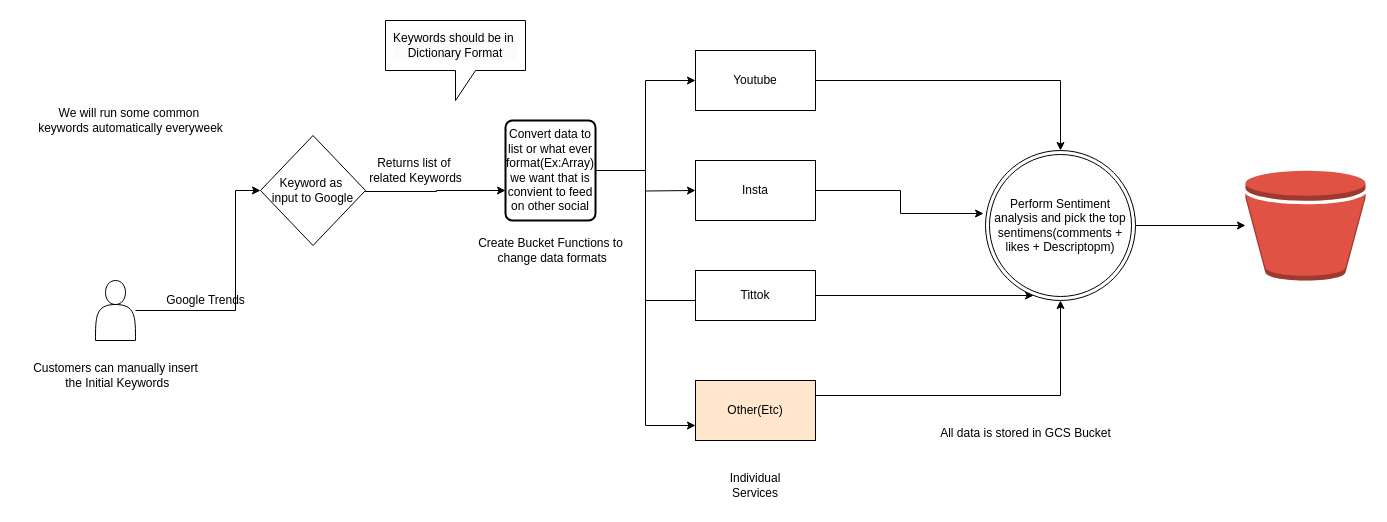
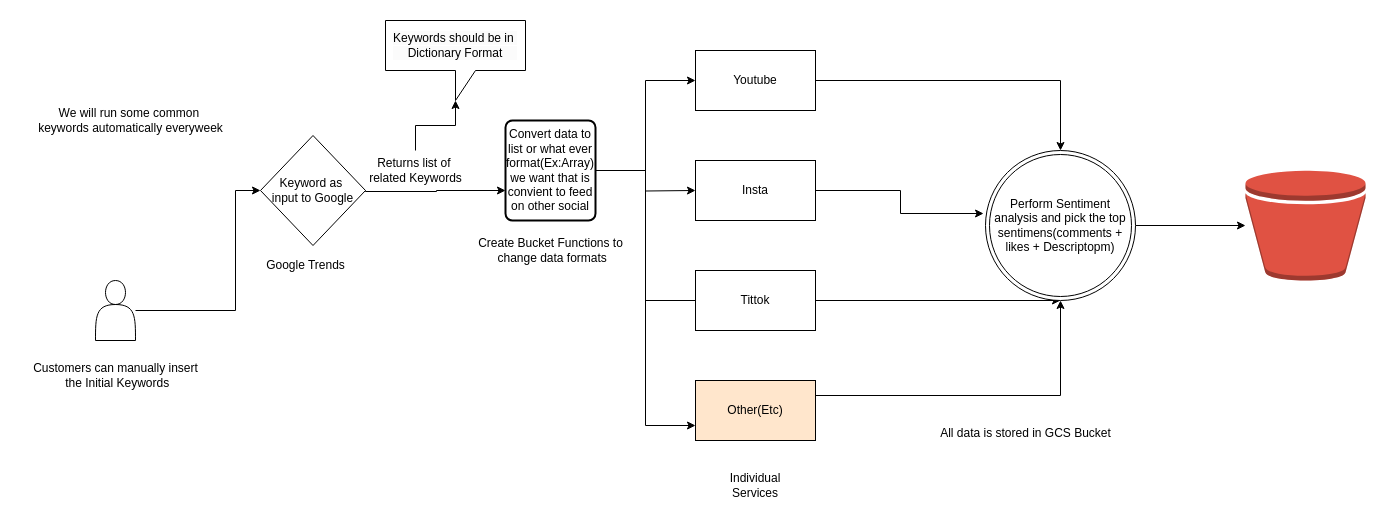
  <mxCell id="0" />
  <mxCell id="1" parent="0" />
- <mxCell id="2" value="Google Trends" style="text;html=1;align=center;verticalAlign=middle;resizable=0;points=[];autosize=1;strokeColor=none;fillColor=none;" vertex="1" parent="1"><mxGeometry x="155" y="285" width="100" height="30" as="geometry" /></mxCell>
+ <mxCell id="2" value="Google Trends" style="text;html=1;align=center;verticalAlign=middle;resizable=0;points=[];autosize=1;strokeColor=none;fillColor=none;" vertex="1" parent="1"><mxGeometry x="255" y="250" width="100" height="30" as="geometry" /></mxCell>
  <mxCell id="3" style="edgeStyle=orthogonalEdgeStyle;rounded=0;orthogonalLoop=1;jettySize=auto;html=1;" edge="1" parent="1" target="8"><mxGeometry relative="1" as="geometry"><mxPoint x="365" y="190" as="sourcePoint" /><Array as="points"><mxPoint x="365" y="191" /><mxPoint x="436" y="191" /><mxPoint x="436" y="190" /></Array></mxGeometry></mxCell>
  <mxCell id="4" style="edgeStyle=orthogonalEdgeStyle;rounded=0;orthogonalLoop=1;jettySize=auto;html=1;" edge="1" parent="1" source="8"><mxGeometry relative="1" as="geometry"><mxPoint x="695" y="190" as="targetPoint" /></mxGeometry></mxCell>
  <mxCell id="5" style="edgeStyle=orthogonalEdgeStyle;rounded=0;orthogonalLoop=1;jettySize=auto;html=1;exitX=0;exitY=0.5;exitDx=0;exitDy=0;entryX=0;entryY=0.5;entryDx=0;entryDy=0;" edge="1" parent="1" source="15" target="17"><mxGeometry relative="1" as="geometry"><Array as="points"><mxPoint x="645" y="300" /><mxPoint x="645" y="80" /></Array></mxGeometry></mxCell>
  <mxCell id="6" style="edgeStyle=orthogonalEdgeStyle;rounded=0;orthogonalLoop=1;jettySize=auto;html=1;exitX=1;exitY=0.75;exitDx=0;exitDy=0;entryX=0;entryY=0.75;entryDx=0;entryDy=0;" edge="1" parent="1" source="8" target="19"><mxGeometry relative="1" as="geometry"><Array as="points"><mxPoint x="595" y="170" /><mxPoint x="645" y="170" /><mxPoint x="645" y="425" /></Array></mxGeometry></mxCell>
+ <mxCell id="7" value="" style="edgeStyle=orthogonalEdgeStyle;rounded=0;orthogonalLoop=1;jettySize=auto;html=1;entryX=0;entryY=0;entryDx=70;entryDy=80;entryPerimeter=0;" edge="1" parent="1" source="9" target="11"><mxGeometry relative="1" as="geometry" /></mxCell>
  <mxCell id="8" value="Convert data to list or what ever format(Ex:Array) we want that is convient to feed on other social" style="rounded=1;whiteSpace=wrap;html=1;absoluteArcSize=1;arcSize=14;strokeWidth=2;" vertex="1" parent="1"><mxGeometry x="505" y="120" width="90" height="100" as="geometry" /></mxCell>
  <mxCell id="9" value="Returns list of&amp;nbsp;&lt;div&gt;related Keywords&lt;/div&gt;" style="text;html=1;align=center;verticalAlign=middle;resizable=0;points=[];autosize=1;strokeColor=none;fillColor=none;" vertex="1" parent="1"><mxGeometry x="355" y="150" width="120" height="40" as="geometry" /></mxCell>
  <mxCell id="10" value="Keyword as&amp;nbsp;&lt;div&gt;input to Google&lt;/div&gt;" style="rhombus;whiteSpace=wrap;html=1;" vertex="1" parent="1"><mxGeometry x="260" y="135" width="105" height="110" as="geometry" /></mxCell>
  <mxCell id="11" value="&lt;meta charset=&quot;utf-8&quot;&gt;&lt;span style=&quot;color: rgb(0, 0, 0); font-family: Helvetica; font-size: 12px; font-style: normal; font-variant-ligatures: normal; font-variant-caps: normal; font-weight: 400; letter-spacing: normal; orphans: 2; text-align: center; text-indent: 0px; text-transform: none; widows: 2; word-spacing: 0px; -webkit-text-stroke-width: 0px; white-space: nowrap; background-color: rgb(251, 251, 251); text-decoration-thickness: initial; text-decoration-style: initial; text-decoration-color: initial; display: inline !important; float: none;&quot;&gt;Keywords should be in&amp;nbsp;&lt;/span&gt;&lt;div style=&quot;forced-color-adjust: none; color: rgb(0, 0, 0); font-family: Helvetica; font-size: 12px; font-style: normal; font-variant-ligatures: normal; font-variant-caps: normal; font-weight: 400; letter-spacing: normal; orphans: 2; text-align: center; text-indent: 0px; text-transform: none; widows: 2; word-spacing: 0px; -webkit-text-stroke-width: 0px; white-space: nowrap; background-color: rgb(251, 251, 251); text-decoration-thickness: initial; text-decoration-style: initial; text-decoration-color: initial;&quot;&gt;Dictionary Format&lt;/div&gt;" style="shape=callout;whiteSpace=wrap;html=1;perimeter=calloutPerimeter;" vertex="1" parent="1"><mxGeometry x="385" y="20" width="140" height="80" as="geometry" /></mxCell>
  <mxCell id="12" style="edgeStyle=orthogonalEdgeStyle;rounded=0;orthogonalLoop=1;jettySize=auto;html=1;entryX=-0.013;entryY=0.42;entryDx=0;entryDy=0;entryPerimeter=0;" edge="1" parent="1" source="13" target="27"><mxGeometry relative="1" as="geometry"><mxPoint x="1245" y="220" as="targetPoint" /></mxGeometry></mxCell>
  <mxCell id="13" value="Insta" style="rounded=0;whiteSpace=wrap;html=1;" vertex="1" parent="1"><mxGeometry x="695" y="160" width="120" height="60" as="geometry" /></mxCell>
  <mxCell id="14" style="edgeStyle=orthogonalEdgeStyle;rounded=0;orthogonalLoop=1;jettySize=auto;html=1;" edge="1" parent="1" source="15" target="27"><mxGeometry relative="1" as="geometry"><mxPoint x="1245" y="220" as="targetPoint" /><Array as="points"><mxPoint x="1035" y="300" /><mxPoint x="1035" y="300" /></Array></mxGeometry></mxCell>
- <mxCell id="15" value="Tittok" style="rounded=0;whiteSpace=wrap;html=1;" vertex="1" parent="1"><mxGeometry x="695" y="270" width="120" height="50" as="geometry" /></mxCell>
+ <mxCell id="15" value="Tittok" style="rounded=0;whiteSpace=wrap;html=1;" vertex="1" parent="1"><mxGeometry x="695" y="270" width="120" height="60" as="geometry" /></mxCell>
  <mxCell id="16" style="edgeStyle=orthogonalEdgeStyle;rounded=0;orthogonalLoop=1;jettySize=auto;html=1;exitX=1;exitY=0.5;exitDx=0;exitDy=0;entryX=0.5;entryY=0;entryDx=0;entryDy=0;" edge="1" parent="1" source="17" target="27"><mxGeometry relative="1" as="geometry"><mxPoint x="1310" y="160" as="targetPoint" /><Array as="points"><mxPoint x="1060" y="80" /></Array></mxGeometry></mxCell>
  <mxCell id="17" value="Youtube" style="rounded=0;whiteSpace=wrap;html=1;" vertex="1" parent="1"><mxGeometry x="695" y="50" width="120" height="60" as="geometry" /></mxCell>
  <mxCell id="18" style="edgeStyle=orthogonalEdgeStyle;rounded=0;orthogonalLoop=1;jettySize=auto;html=1;exitX=1;exitY=0.25;exitDx=0;exitDy=0;" edge="1" parent="1" source="19" target="27"><mxGeometry relative="1" as="geometry" /></mxCell>
  <mxCell id="19" value="Other(Etc)" style="rounded=0;whiteSpace=wrap;html=1;fillColor=#ffe6cc;" vertex="1" parent="1"><mxGeometry x="695" y="380" width="120" height="60" as="geometry" /></mxCell>
  <mxCell id="20" value="Individual Services" style="text;html=1;align=center;verticalAlign=middle;whiteSpace=wrap;rounded=0;" vertex="1" parent="1"><mxGeometry x="725" y="470" width="60" height="30" as="geometry" /></mxCell>
  <mxCell id="21" value="All data is stored in GCS Bucket" style="text;html=1;align=center;verticalAlign=middle;resizable=0;points=[];autosize=1;strokeColor=none;fillColor=none;" vertex="1" parent="1"><mxGeometry x="930" y="418" width="190" height="30" as="geometry" /></mxCell>
  <mxCell id="22" value="Create Bucket Functions to&lt;div&gt;&amp;nbsp;change data formats&lt;/div&gt;" style="text;html=1;align=center;verticalAlign=middle;resizable=0;points=[];autosize=1;strokeColor=none;fillColor=none;" vertex="1" parent="1"><mxGeometry x="470" y="230" width="160" height="40" as="geometry" /></mxCell>
  <mxCell id="23" style="edgeStyle=orthogonalEdgeStyle;rounded=0;orthogonalLoop=1;jettySize=auto;html=1;entryX=0;entryY=0.5;entryDx=0;entryDy=0;" edge="1" parent="1" source="24" target="10"><mxGeometry relative="1" as="geometry"><Array as="points"><mxPoint x="235" y="310" /><mxPoint x="235" y="190" /></Array></mxGeometry></mxCell>
  <mxCell id="24" value="" style="shape=actor;whiteSpace=wrap;html=1;" vertex="1" parent="1"><mxGeometry x="95" y="280" width="40" height="60" as="geometry" /></mxCell>
  <mxCell id="25" value="Customers can manually insert&lt;div&gt;&amp;nbsp;the Initial Keywords&lt;/div&gt;" style="text;html=1;align=center;verticalAlign=middle;resizable=0;points=[];autosize=1;strokeColor=none;fillColor=none;" vertex="1" parent="1"><mxGeometry x="20" y="355" width="190" height="40" as="geometry" /></mxCell>
  <mxCell id="26" style="edgeStyle=orthogonalEdgeStyle;rounded=0;orthogonalLoop=1;jettySize=auto;html=1;" edge="1" parent="1" source="27" target="28"><mxGeometry relative="1" as="geometry" /></mxCell>
  <mxCell id="27" value="Perform Sentiment analysis and pick the top sentimens(comments + likes + Descriptopm)" style="ellipse;shape=doubleEllipse;html=1;dashed=0;whiteSpace=wrap;aspect=fixed;" vertex="1" parent="1"><mxGeometry x="985" y="150" width="150" height="150" as="geometry" /></mxCell>
  <mxCell id="28" value="" style="outlineConnect=0;dashed=0;verticalLabelPosition=bottom;verticalAlign=top;align=center;html=1;shape=mxgraph.aws3.bucket;fillColor=#E05243;gradientColor=none;" vertex="1" parent="1"><mxGeometry x="1245" y="170" width="120" height="110" as="geometry" /></mxCell>
  <mxCell id="29" value="We will run some common&amp;nbsp;&lt;div&gt;keywords automatically everyweek&lt;/div&gt;" style="text;html=1;align=center;verticalAlign=middle;resizable=0;points=[];autosize=1;strokeColor=none;fillColor=none;" vertex="1" parent="1"><mxGeometry x="25" y="100" width="210" height="40" as="geometry" /></mxCell>
